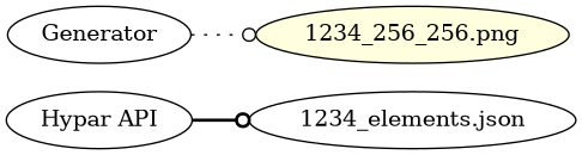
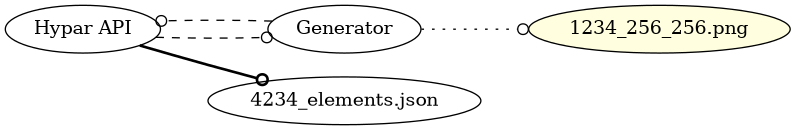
  digraph {
    rankdir=LR
    node [fillcolor=white style=filled]
    edge [arrowhead=odot style=dashed]
    "Hypar API"
    Generator
-   "1234_elements.json"
+   "1234_elements.json" [label="4234_elements.json"]
    "1234_256_256.png" [fillcolor=lightyellow]
+   "Hypar API" -> Generator
    "Hypar API" -> "1234_elements.json" [style=bold]
+   Generator -> "Hypar API"
    Generator -> "1234_256_256.png" [style=dotted]
  }
